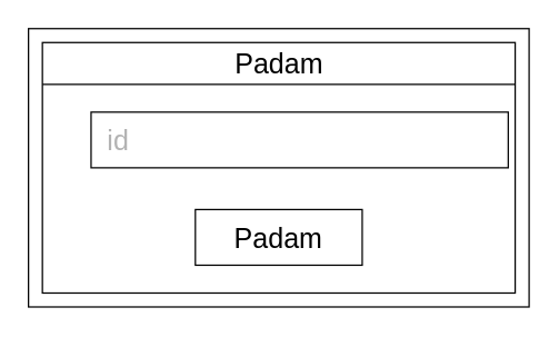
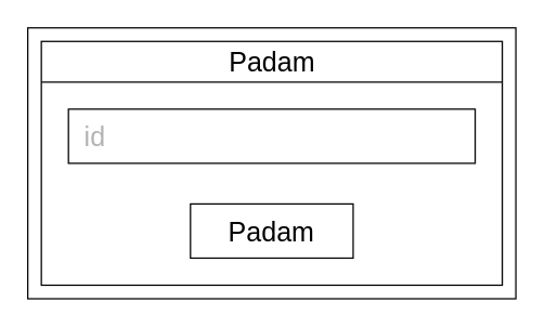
  <mxCell id="0" />
  <mxCell id="1" parent="0" />
  <mxCell id="2" value="" style="rounded=0;whiteSpace=wrap;html=1;" vertex="1" parent="1"><mxGeometry x="20" y="20" width="360" height="200" as="geometry" /></mxCell>
  <mxCell id="3" value="" style="rounded=0;whiteSpace=wrap;html=1;" vertex="1" parent="1"><mxGeometry x="30" y="30" width="340" height="180" as="geometry" /></mxCell>
  <mxCell id="4" value="" style="endArrow=none;html=1;rounded=0;" edge="1" parent="1"><mxGeometry width="50" height="50" relative="1" as="geometry"><mxPoint x="370" y="60" as="sourcePoint" /><mxPoint x="30" y="60" as="targetPoint" /></mxGeometry></mxCell>
  <mxCell id="5" value="Padam" style="text;html=1;align=center;verticalAlign=middle;resizable=0;points=[];autosize=1;strokeColor=none;fillColor=none;fontSize=20;" vertex="1" parent="1"><mxGeometry x="160" y="30" width="80" height="30" as="geometry" /></mxCell>
- <mxCell id="6" value="id" style="rounded=0;whiteSpace=wrap;html=1;fontSize=20;spacingLeft=10;align=left;fontColor=#B3B3B3;" vertex="1" parent="1"><mxGeometry x="65" y="80" width="300" height="40" as="geometry" /></mxCell>
+ <mxCell id="6" value="id" style="rounded=0;whiteSpace=wrap;html=1;fontSize=20;spacingLeft=10;align=left;fontColor=#B3B3B3;" vertex="1" parent="1"><mxGeometry x="50" y="80" width="300" height="40" as="geometry" /></mxCell>
  <mxCell id="7" value="Padam" style="rounded=0;whiteSpace=wrap;html=1;fontSize=20;" vertex="1" parent="1"><mxGeometry x="140" y="150" width="120" height="40" as="geometry" /></mxCell>
